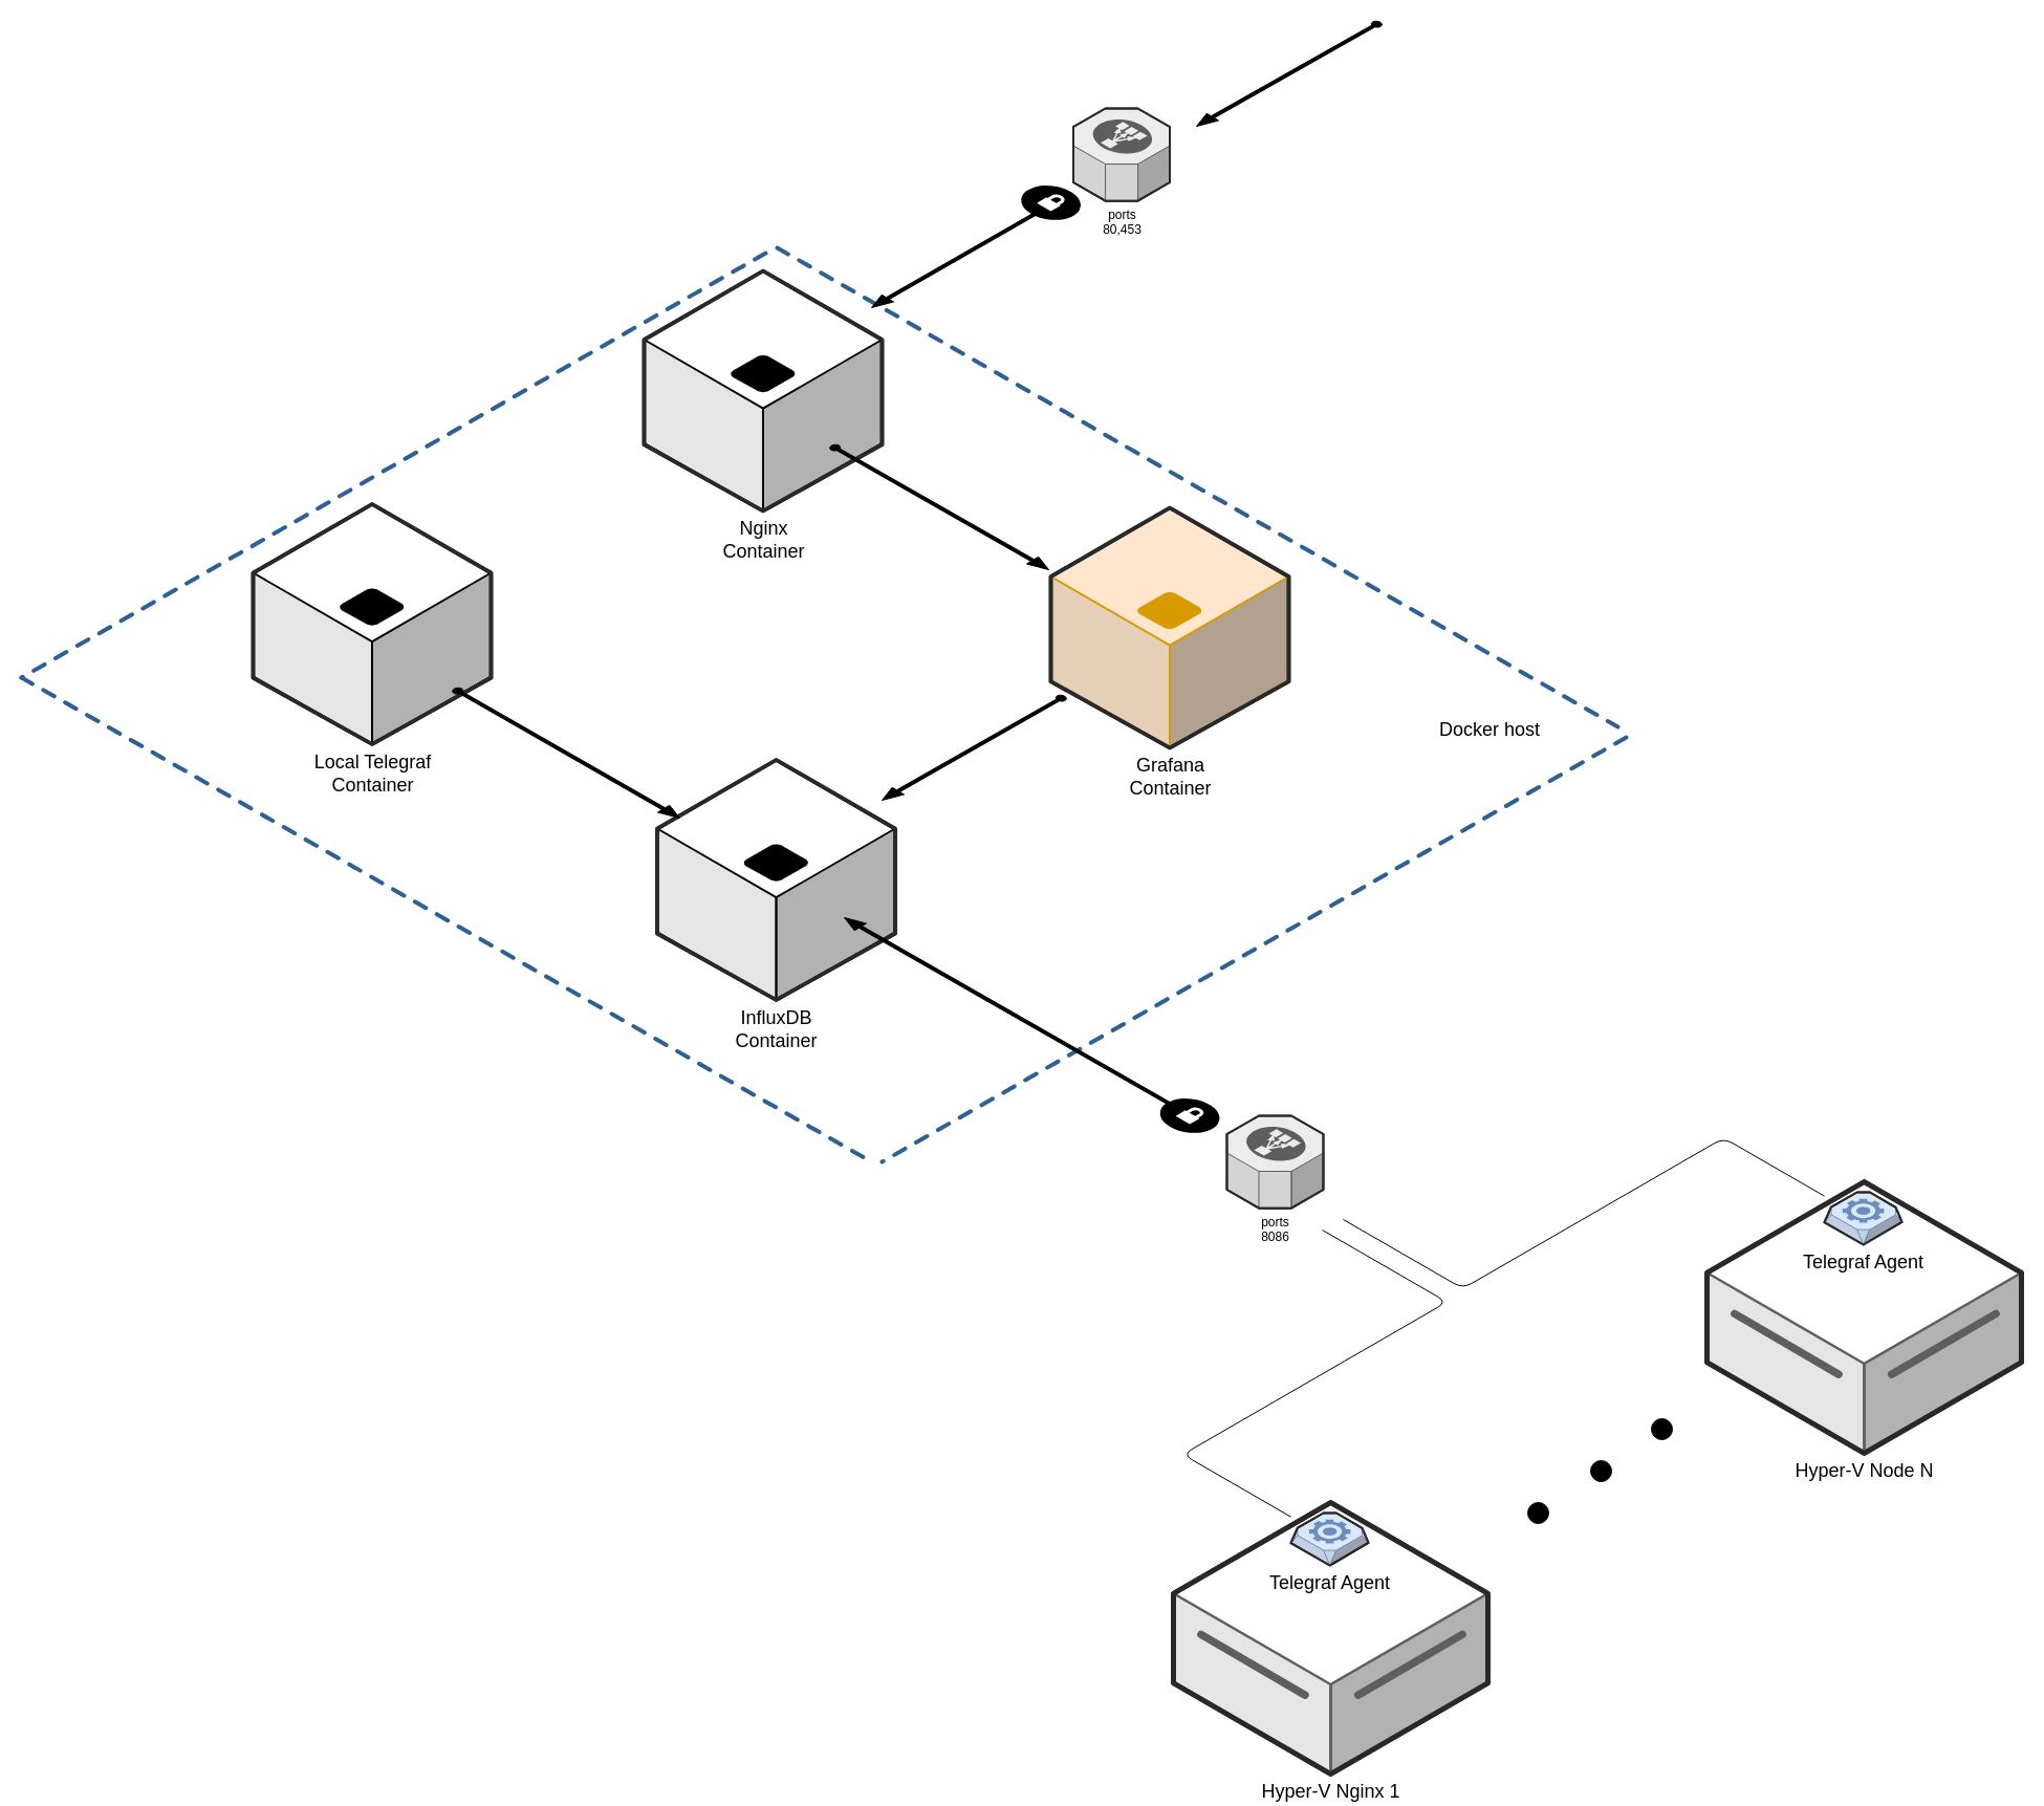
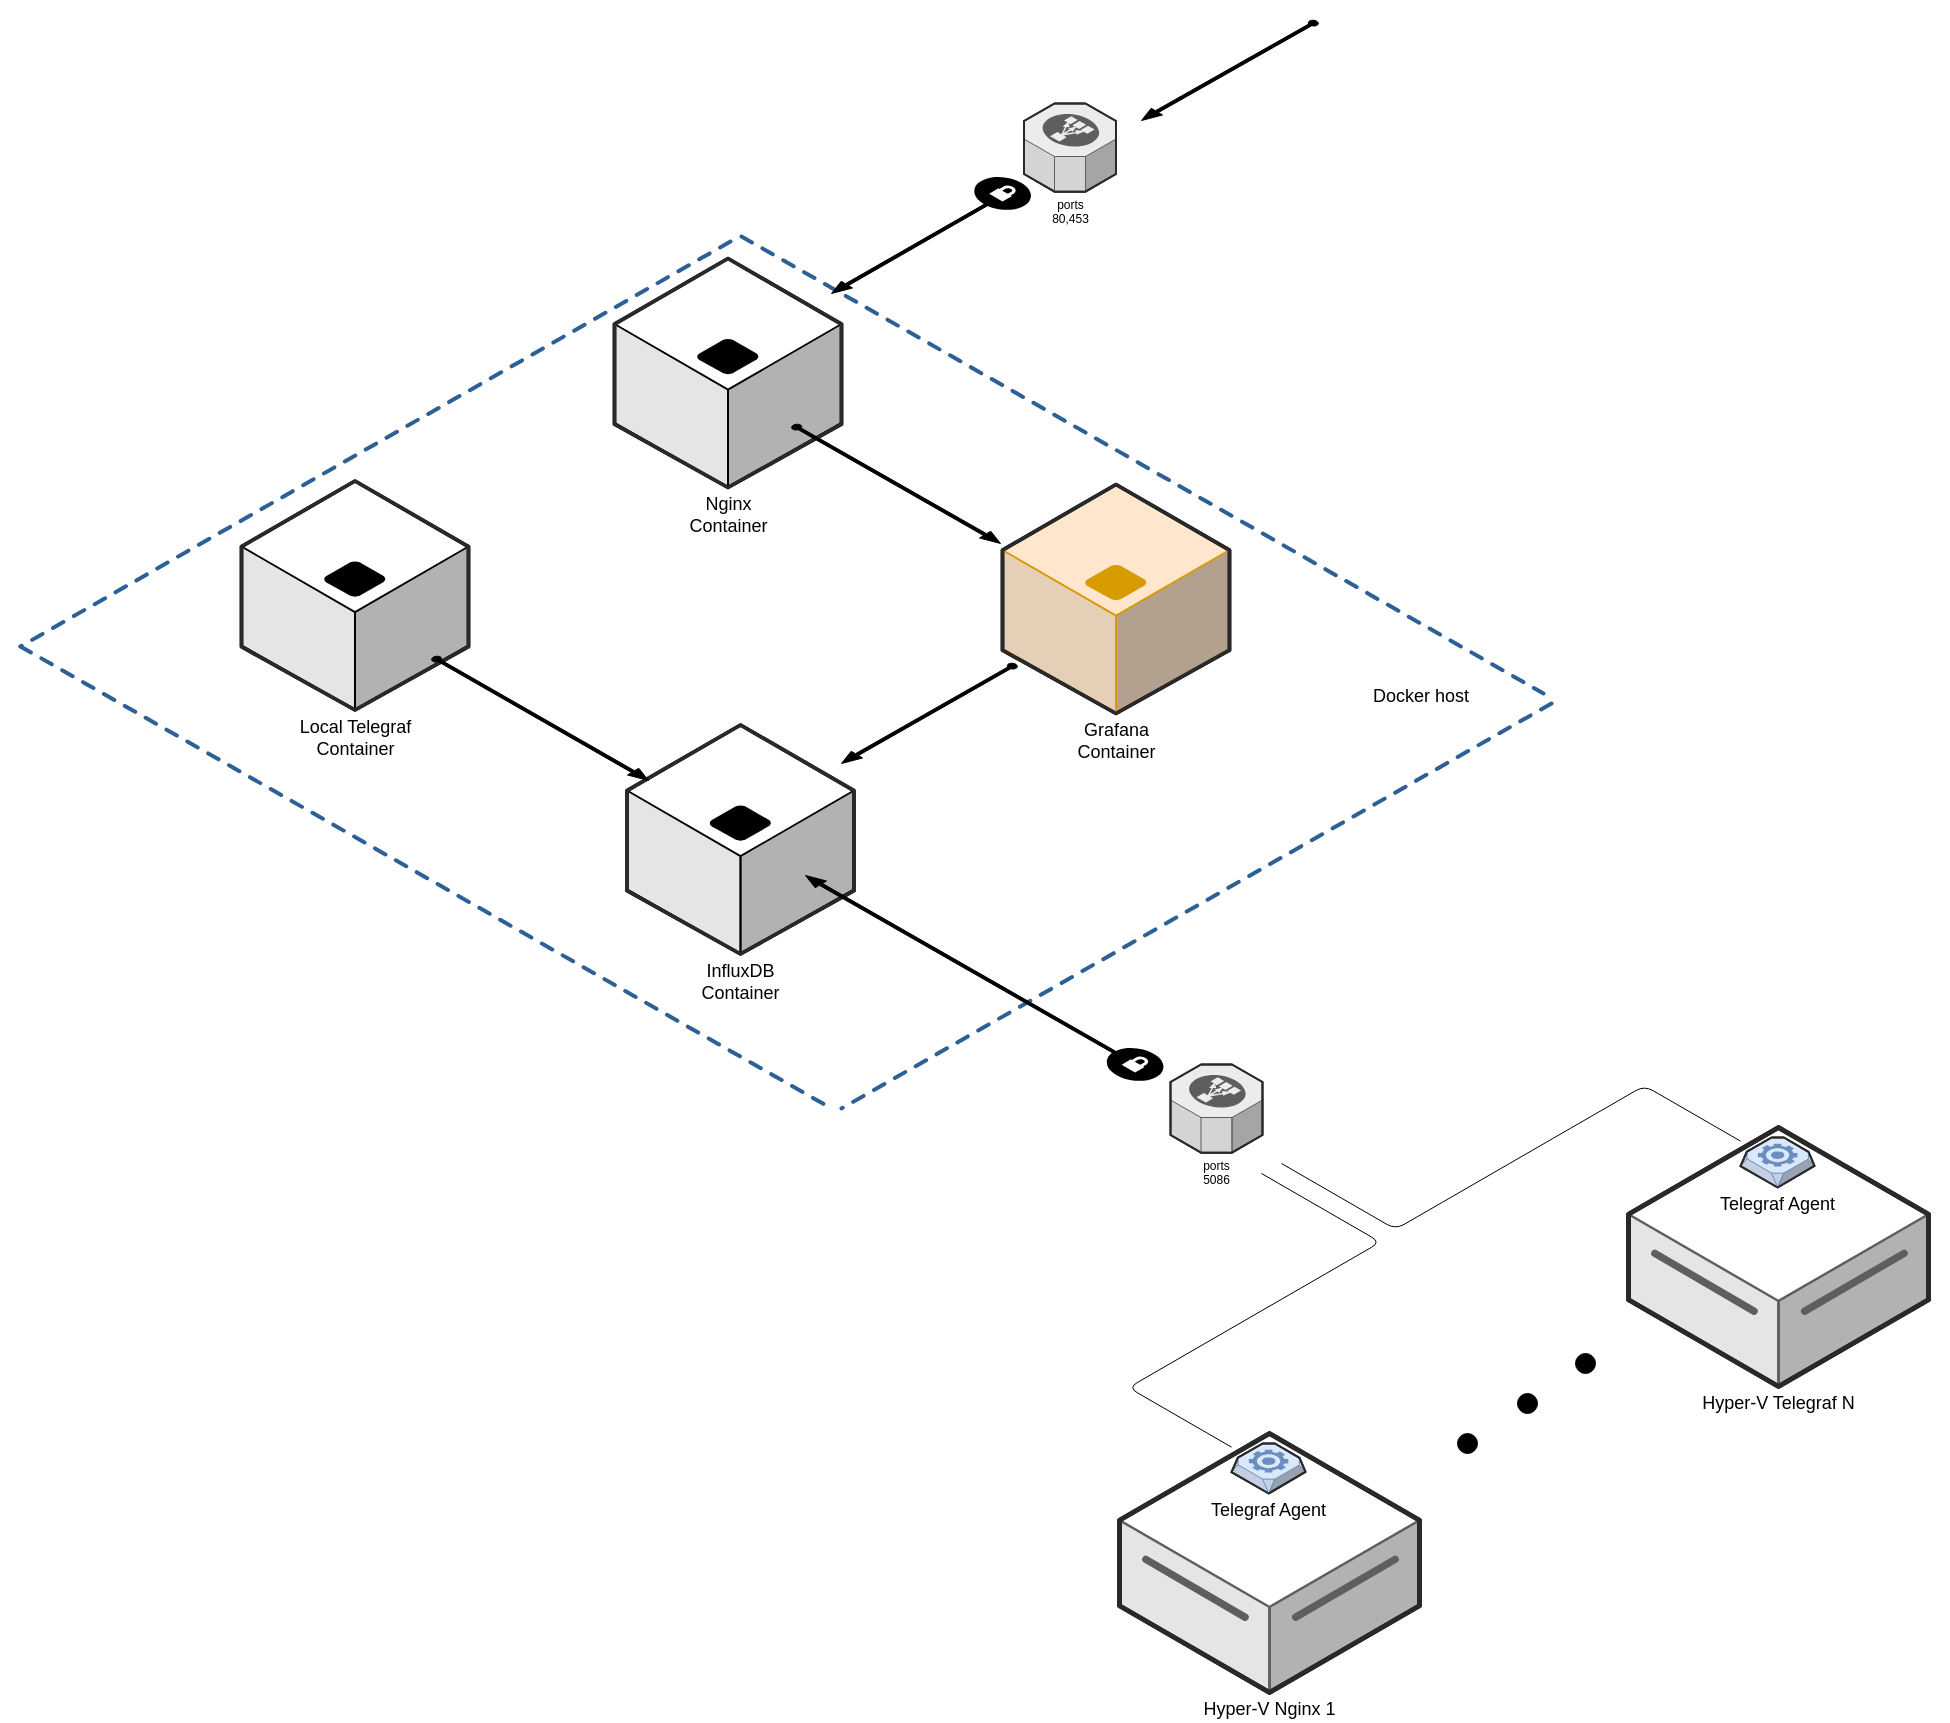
  <mxCell id="0" />
  <mxCell id="1" parent="0" />
  <mxCell id="2" value="" style="verticalLabelPosition=bottom;html=1;verticalAlign=top;strokeWidth=1;align=center;outlineConnect=0;dashed=0;outlineConnect=0;shape=mxgraph.aws3d.arrowSW;fillColor=#000000;aspect=fixed;shadow=0;labelBackgroundColor=none;fontColor=#000000;" vertex="1" parent="1"><mxGeometry x="841" y="663" width="176" height="100" as="geometry" /></mxCell>
  <mxCell id="3" value="InfluxDB&lt;br&gt;Container" style="verticalLabelPosition=bottom;html=1;verticalAlign=top;strokeWidth=1;dashed=0;shape=mxgraph.aws3d.application_server;fillColor=#ffffff;strokeColor=#000000;aspect=fixed;rounded=1;shadow=0;comic=0;fontSize=18;fontColor=#000000;labelBorderColor=none;labelBackgroundColor=none;" vertex="1" parent="1"><mxGeometry x="626.5" y="724.5" width="227" height="229" as="geometry" /></mxCell>
  <mxCell id="4" value="Local Telegraf&lt;br&gt;Container" style="verticalLabelPosition=bottom;html=1;verticalAlign=top;strokeWidth=1;dashed=0;shape=mxgraph.aws3d.application_server;fillColor=#ffffff;strokeColor=#000000;aspect=fixed;rounded=1;shadow=0;comic=0;fontSize=18;fontColor=#000000;labelBorderColor=none;labelBackgroundColor=none;" vertex="1" parent="1"><mxGeometry x="241" y="480.5" width="227" height="229" as="geometry" /></mxCell>
  <mxCell id="5" value="" style="verticalLabelPosition=bottom;html=1;verticalAlign=top;strokeWidth=1;dashed=0;shape=mxgraph.aws3d.dashedArrowlessEdge;fillColor=#000000;aspect=fixed;rounded=1;shadow=0;comic=0;fontFamily=Verdana;fontSize=12;fontColor=#000000;" vertex="1" parent="1"><mxGeometry x="741" y="236" width="802" height="457" as="geometry" /></mxCell>
  <mxCell id="6" value="&lt;font style=&quot;font-size: 18px&quot;&gt;Grafana&lt;br&gt;Container&lt;br&gt;&lt;/font&gt;" style="verticalLabelPosition=bottom;html=1;verticalAlign=top;strokeWidth=1;dashed=0;shape=mxgraph.aws3d.application_server;fillColor=#ffe6cc;strokeColor=#d79b00;aspect=fixed;rounded=1;shadow=0;comic=0;fontSize=12;labelBorderColor=none;labelBackgroundColor=none;" vertex="1" parent="1"><mxGeometry x="1002" y="484" width="227" height="229" as="geometry" /></mxCell>
  <mxCell id="7" value="" style="verticalLabelPosition=bottom;html=1;verticalAlign=top;strokeWidth=1;dashed=0;shape=mxgraph.aws3d.dashedArrowlessEdge;fillColor=#000000;aspect=fixed;rounded=1;shadow=0;comic=0;fontFamily=Verdana;fontSize=12;fontColor=#000000;" vertex="1" parent="1"><mxGeometry x="20" y="646" width="804" height="458" as="geometry" /></mxCell>
  <mxCell id="8" value="" style="verticalLabelPosition=bottom;html=1;verticalAlign=top;strokeWidth=1;dashed=0;shape=mxgraph.aws3d.dashedArrowlessEdge;fillColor=#000000;aspect=fixed;rounded=1;shadow=0;comic=0;fontFamily=Verdana;fontSize=12;fontColor=#000000;flipH=1;" vertex="1" parent="1"><mxGeometry x="841" y="703" width="710" height="405" as="geometry" /></mxCell>
  <mxCell id="9" value="" style="verticalLabelPosition=bottom;html=1;verticalAlign=top;strokeWidth=1;dashed=0;shape=mxgraph.aws3d.dashedArrowlessEdge;fillColor=#000000;aspect=fixed;rounded=1;shadow=0;comic=0;fontFamily=Verdana;fontSize=12;fontColor=#000000;flipH=1;" vertex="1" parent="1"><mxGeometry x="20" y="241" width="710" height="405" as="geometry" /></mxCell>
  <mxCell id="10" value="&lt;font style=&quot;font-size: 18px&quot;&gt;Nginx&lt;br&gt;Container&lt;br&gt;&lt;/font&gt;" style="verticalLabelPosition=bottom;html=1;verticalAlign=top;strokeWidth=1;dashed=0;shape=mxgraph.aws3d.application_server;aspect=fixed;rounded=1;shadow=0;comic=0;fontSize=12;labelBorderColor=none;labelBackgroundColor=none;" vertex="1" parent="1"><mxGeometry x="614" y="258" width="227" height="229" as="geometry" /></mxCell>
  <mxCell id="11" value="" style="verticalLabelPosition=bottom;html=1;verticalAlign=top;strokeWidth=1;align=center;outlineConnect=0;dashed=0;outlineConnect=0;shape=mxgraph.aws3d.arrowSE;fillColor=#000000;aspect=fixed;shadow=0;labelBackgroundColor=none;fontSize=18;fontColor=#000000;" vertex="1" parent="1"><mxGeometry x="791" y="424" width="209" height="119" as="geometry" /></mxCell>
  <mxCell id="12" value="ports&lt;br&gt;80,453" style="verticalLabelPosition=bottom;html=1;verticalAlign=top;strokeWidth=1;dashed=0;shape=mxgraph.aws3d.elasticLoadBalancing;fillColor=#ECECEC;strokeColor=#5E5E5E;aspect=fixed;rounded=1;shadow=0;comic=0;fontSize=12;fontColor=#000000;" vertex="1" parent="1"><mxGeometry x="1023.5" y="103" width="92" height="88.17" as="geometry" /></mxCell>
  <mxCell id="13" value="" style="verticalLabelPosition=bottom;html=1;verticalAlign=top;strokeWidth=1;align=center;outlineConnect=0;dashed=0;outlineConnect=0;shape=mxgraph.aws3d.arrowSW;fillColor=#000000;aspect=fixed;shadow=0;labelBackgroundColor=none;fontSize=18;fontColor=#000000;" vertex="1" parent="1"><mxGeometry x="831" y="193" width="175" height="100" as="geometry" /></mxCell>
  <mxCell id="14" value="" style="verticalLabelPosition=bottom;html=1;verticalAlign=top;strokeWidth=1;align=center;outlineConnect=0;dashed=0;outlineConnect=0;shape=mxgraph.aws3d.secureConnection;fillColor=#000000;strokeColor=#ffffff;aspect=fixed;shadow=0;labelBackgroundColor=none;fontSize=18;fontColor=#000000;" vertex="1" parent="1"><mxGeometry x="973.5" y="176" width="57.0" height="34" as="geometry" /></mxCell>
  <mxCell id="15" value="" style="verticalLabelPosition=bottom;html=1;verticalAlign=top;strokeWidth=1;align=center;outlineConnect=0;dashed=0;outlineConnect=0;shape=mxgraph.aws3d.arrowSW;fillColor=#000000;aspect=fixed;shadow=0;labelBackgroundColor=none;fontSize=18;fontColor=#000000;" vertex="1" parent="1"><mxGeometry x="1141" y="20" width="177" height="100" as="geometry" /></mxCell>
  <mxCell id="16" value="Docker host" style="text;html=1;resizable=0;points=[];autosize=1;align=left;verticalAlign=top;spacingTop=-4;fontSize=18;fontColor=#000000;" vertex="1" parent="1"><mxGeometry x="1371" y="683" width="110" height="20" as="geometry" /></mxCell>
  <mxCell id="17" value="" style="group" vertex="1" connectable="0" parent="1"><mxGeometry x="1119" y="1433" width="300" height="259" as="geometry" /></mxCell>
  <mxCell id="18" value="Hyper-V Nginx 1" style="verticalLabelPosition=bottom;html=1;verticalAlign=top;strokeWidth=1;align=center;outlineConnect=0;dashed=0;outlineConnect=0;shape=mxgraph.aws3d.dataServer;fillColor=#ffffff;strokeColor=#5E5E5E;aspect=fixed;shadow=0;labelBackgroundColor=none;fontSize=18;fontColor=#000000;" vertex="1" parent="17"><mxGeometry width="300" height="259" as="geometry" /></mxCell>
  <mxCell id="19" value="Telegraf Agent" style="verticalLabelPosition=bottom;html=1;verticalAlign=top;strokeWidth=1;align=center;outlineConnect=0;dashed=0;outlineConnect=0;shape=mxgraph.aws3d.worker;fillColor=#dae8fc;strokeColor=#6c8ebf;aspect=fixed;shadow=0;labelBackgroundColor=none;fontSize=18;" vertex="1" parent="17"><mxGeometry x="112" y="10" width="74" height="50" as="geometry" /></mxCell>
- <mxCell id="20" value="ports&lt;br&gt;8086" style="verticalLabelPosition=bottom;html=1;verticalAlign=top;strokeWidth=1;dashed=0;shape=mxgraph.aws3d.elasticLoadBalancing;fillColor=#ECECEC;strokeColor=#5E5E5E;aspect=fixed;rounded=1;shadow=0;comic=0;fontSize=12;fontColor=#000000;" vertex="1" parent="1"><mxGeometry x="1170" y="1064" width="92" height="88.17" as="geometry" /></mxCell>
+ <mxCell id="20" value="ports&lt;br&gt;5086" style="verticalLabelPosition=bottom;html=1;verticalAlign=top;strokeWidth=1;dashed=0;shape=mxgraph.aws3d.elasticLoadBalancing;fillColor=#ECECEC;strokeColor=#5E5E5E;aspect=fixed;rounded=1;shadow=0;comic=0;fontSize=12;fontColor=#000000;" vertex="1" parent="1"><mxGeometry x="1170" y="1064" width="92" height="88.17" as="geometry" /></mxCell>
  <mxCell id="21" value="" style="verticalLabelPosition=bottom;html=1;verticalAlign=top;strokeWidth=1;align=center;outlineConnect=0;dashed=0;outlineConnect=0;shape=mxgraph.aws3d.arrowNW;fillColor=#000000;aspect=fixed;shadow=0;labelBackgroundColor=none;fontSize=18;fontColor=#000000;flipH=1;flipV=1;" vertex="1" parent="1"><mxGeometry x="431" y="656" width="217" height="124" as="geometry" /></mxCell>
  <mxCell id="22" value="" style="verticalLabelPosition=bottom;html=1;verticalAlign=top;strokeWidth=1;align=center;outlineConnect=0;dashed=0;outlineConnect=0;shape=mxgraph.aws3d.arrowNW;fillColor=#000000;aspect=fixed;shadow=0;labelBackgroundColor=none;fontSize=18;fontColor=#000000;" vertex="1" parent="1"><mxGeometry x="805" y="875" width="338" height="193" as="geometry" /></mxCell>
  <mxCell id="23" value="" style="verticalLabelPosition=bottom;html=1;verticalAlign=top;strokeWidth=1;align=center;outlineConnect=0;dashed=0;outlineConnect=0;shape=mxgraph.aws3d.secureConnection;fillColor=#000000;strokeColor=#ffffff;aspect=fixed;shadow=0;labelBackgroundColor=none;fontSize=18;fontColor=#000000;" vertex="1" parent="1"><mxGeometry x="1106" y="1047" width="57.0" height="34" as="geometry" /></mxCell>
  <mxCell id="24" value="" style="edgeStyle=isometricEdgeStyle;endArrow=none;html=1;elbow=vertical;fontSize=18;fontColor=#000000;" edge="1" parent="1" source="19"><mxGeometry width="50" height="100" relative="1" as="geometry"><mxPoint x="1251" y="1273" as="sourcePoint" /><mxPoint x="1261" y="1173" as="targetPoint" /><Array as="points"><mxPoint x="1291" y="1293" /></Array></mxGeometry></mxCell>
  <mxCell id="25" value="" style="ellipse;whiteSpace=wrap;html=1;aspect=fixed;shadow=0;labelBackgroundColor=none;strokeColor=#000000;fillColor=#000000;fontSize=18;fontColor=#000000;" vertex="1" parent="1"><mxGeometry x="1457" y="1433" width="20" height="20" as="geometry" /></mxCell>
  <mxCell id="26" value="" style="ellipse;whiteSpace=wrap;html=1;aspect=fixed;shadow=0;labelBackgroundColor=none;strokeColor=#000000;fillColor=#000000;fontSize=18;fontColor=#000000;" vertex="1" parent="1"><mxGeometry x="1517" y="1393" width="20" height="20" as="geometry" /></mxCell>
  <mxCell id="27" value="" style="ellipse;whiteSpace=wrap;html=1;aspect=fixed;shadow=0;labelBackgroundColor=none;strokeColor=#000000;fillColor=#000000;fontSize=18;fontColor=#000000;" vertex="1" parent="1"><mxGeometry x="1575" y="1353" width="20" height="20" as="geometry" /></mxCell>
  <mxCell id="28" value="" style="group" vertex="1" connectable="0" parent="1"><mxGeometry x="1628" y="1127" width="300" height="259" as="geometry" /></mxCell>
- <mxCell id="29" value="Hyper-V Node N" style="verticalLabelPosition=bottom;html=1;verticalAlign=top;strokeWidth=1;align=center;outlineConnect=0;dashed=0;outlineConnect=0;shape=mxgraph.aws3d.dataServer;fillColor=#ffffff;strokeColor=#5E5E5E;aspect=fixed;shadow=0;labelBackgroundColor=none;fontSize=18;fontColor=#000000;" vertex="1" parent="28"><mxGeometry width="300" height="259" as="geometry" /></mxCell>
+ <mxCell id="29" value="Hyper-V Telegraf N" style="verticalLabelPosition=bottom;html=1;verticalAlign=top;strokeWidth=1;align=center;outlineConnect=0;dashed=0;outlineConnect=0;shape=mxgraph.aws3d.dataServer;fillColor=#ffffff;strokeColor=#5E5E5E;aspect=fixed;shadow=0;labelBackgroundColor=none;fontSize=18;fontColor=#000000;" vertex="1" parent="28"><mxGeometry width="300" height="259" as="geometry" /></mxCell>
  <mxCell id="30" value="Telegraf Agent" style="verticalLabelPosition=bottom;html=1;verticalAlign=top;strokeWidth=1;align=center;outlineConnect=0;dashed=0;outlineConnect=0;shape=mxgraph.aws3d.worker;fillColor=#dae8fc;strokeColor=#6c8ebf;aspect=fixed;shadow=0;labelBackgroundColor=none;fontSize=18;" vertex="1" parent="28"><mxGeometry x="112" y="10" width="74" height="50" as="geometry" /></mxCell>
  <mxCell id="31" value="" style="edgeStyle=isometricEdgeStyle;endArrow=none;html=1;elbow=vertical;fontSize=18;fontColor=#000000;" edge="1" parent="1" source="30"><mxGeometry width="50" height="100" relative="1" as="geometry"><mxPoint x="1575" y="1141.138" as="sourcePoint" /><mxPoint x="1281" y="1163" as="targetPoint" /><Array as="points"><mxPoint x="1561" y="1133" /></Array></mxGeometry></mxCell>
